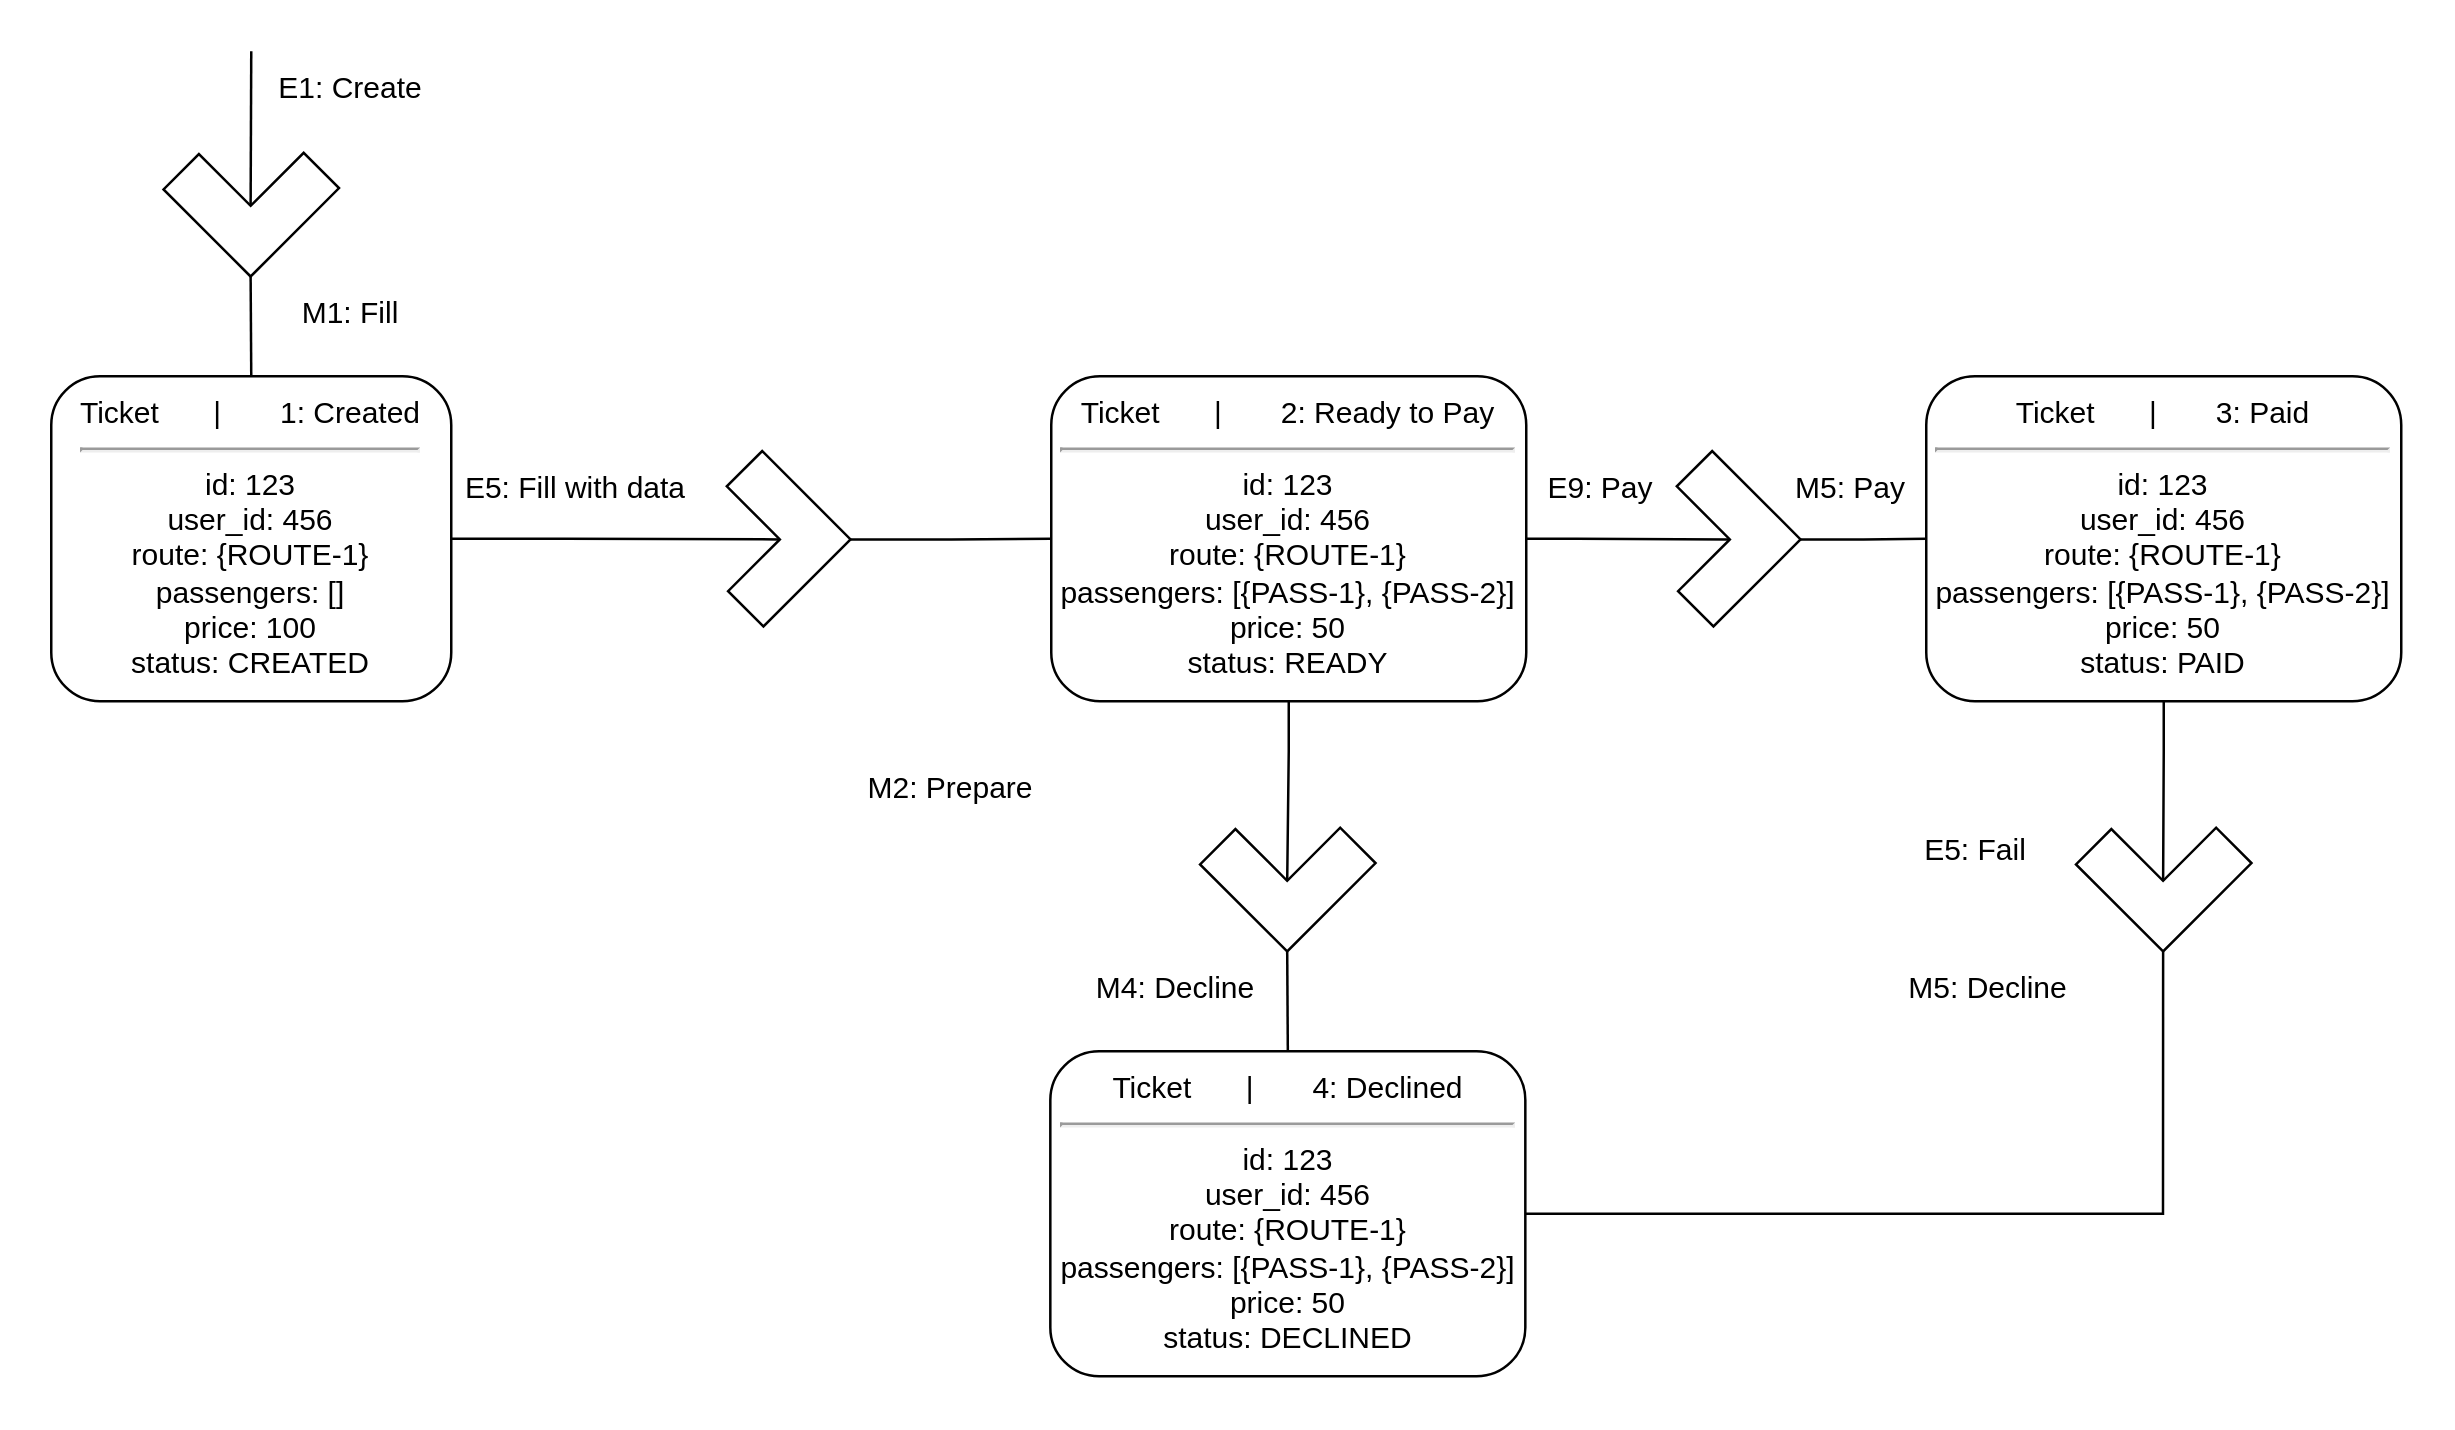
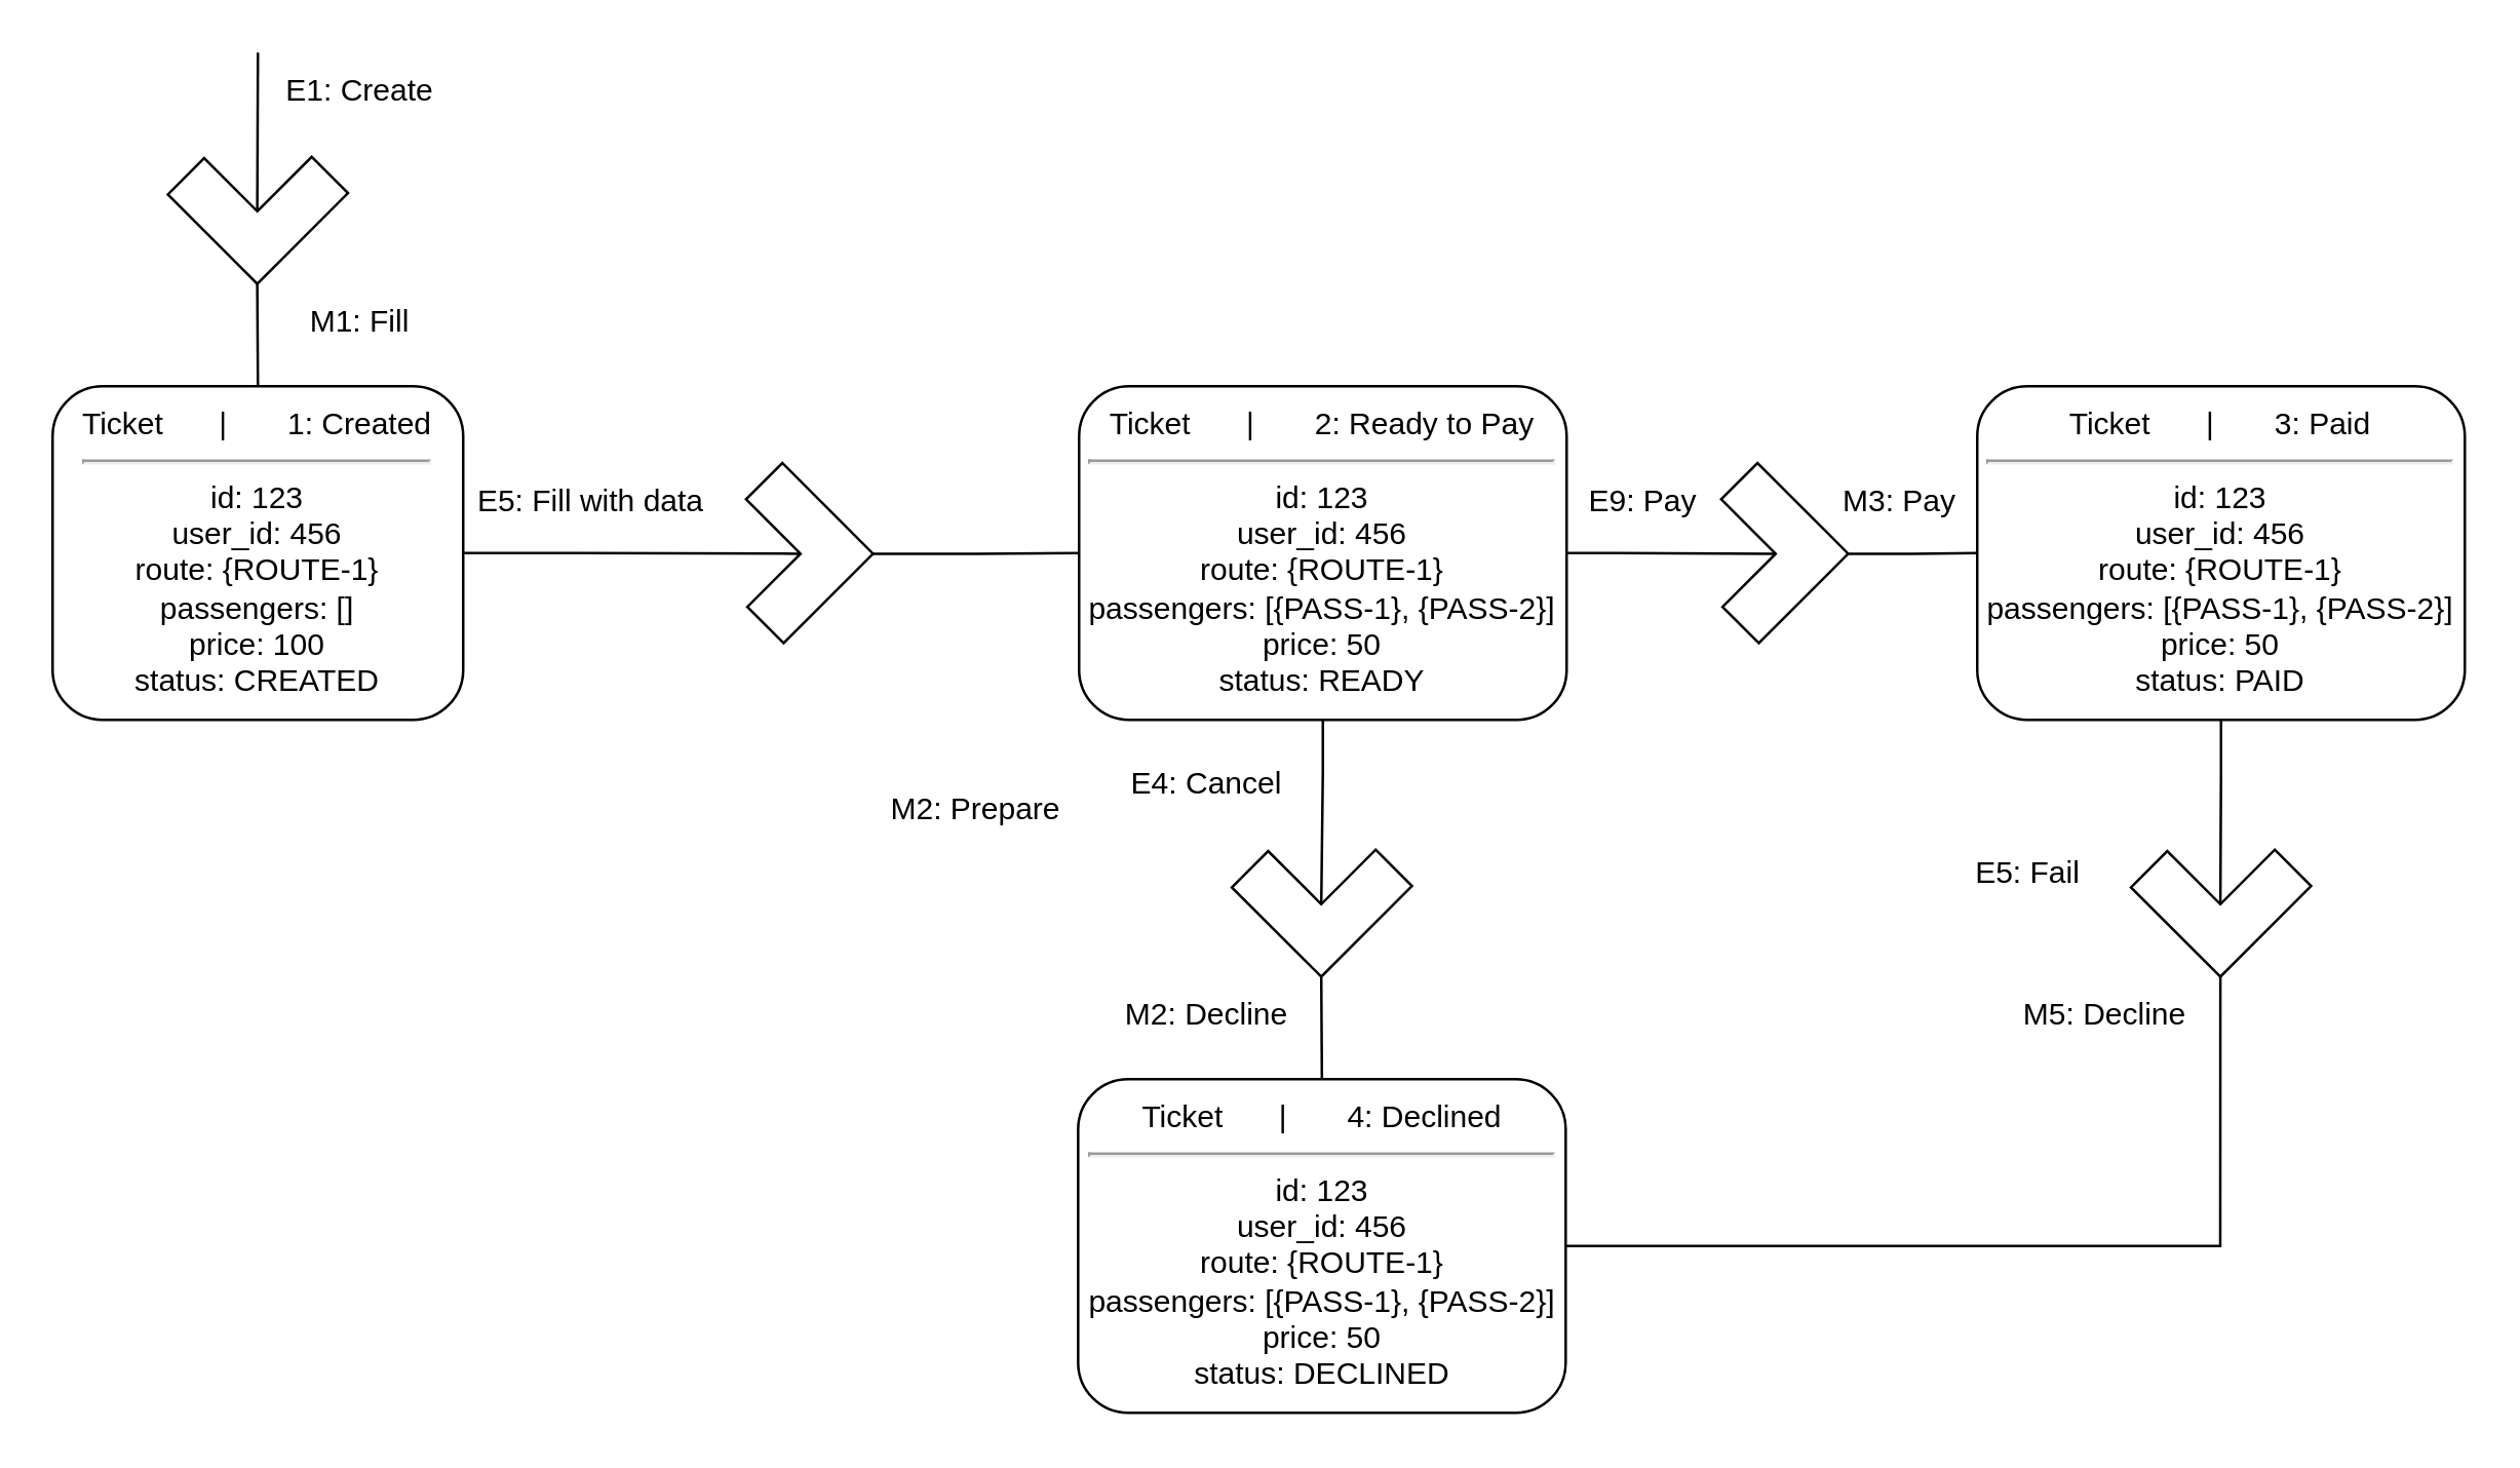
  <mxCell id="0" />
  <mxCell id="1" parent="0" />
  <mxCell id="2" value="Ticket&lt;span style=&quot;white-space: pre;&quot;&gt;&#09;&lt;/span&gt;|&lt;span style=&quot;white-space: pre;&quot;&gt;&#09;&lt;/span&gt;1: Created&lt;div&gt;&lt;hr&gt;id: 123&lt;/div&gt;&lt;div&gt;user_id: 456&lt;/div&gt;&lt;div&gt;route: {ROUTE-1}&lt;/div&gt;&lt;div&gt;passengers: []&lt;/div&gt;&lt;div&gt;price: 100&lt;/div&gt;&lt;div&gt;status: CREATED&lt;/div&gt;" style="rounded=1;whiteSpace=wrap;html=1;" vertex="1" parent="1"><mxGeometry x="20" y="150" width="160" height="130" as="geometry" /></mxCell>
  <mxCell id="3" style="edgeStyle=orthogonalEdgeStyle;rounded=0;orthogonalLoop=1;jettySize=auto;html=1;exitX=0;exitY=0;exitDx=0;exitDy=0;exitPerimeter=0;entryX=0;entryY=0.5;entryDx=0;entryDy=0;endArrow=none;endFill=0;" edge="1" parent="1" source="4" target="8"><mxGeometry relative="1" as="geometry" /></mxCell>
  <mxCell id="4" value="" style="shape=corner;whiteSpace=wrap;html=1;direction=west;rotation=-45;" vertex="1" parent="1"><mxGeometry x="280" y="190" width="49.27" height="50" as="geometry" /></mxCell>
  <mxCell id="5" style="edgeStyle=orthogonalEdgeStyle;rounded=0;orthogonalLoop=1;jettySize=auto;html=1;exitX=0;exitY=0;exitDx=0;exitDy=0;exitPerimeter=0;entryX=0;entryY=0.5;entryDx=0;entryDy=0;endArrow=none;endFill=0;" edge="1" parent="1" source="6" target="14"><mxGeometry relative="1" as="geometry" /></mxCell>
  <mxCell id="6" value="" style="shape=corner;whiteSpace=wrap;html=1;direction=west;rotation=-45;" vertex="1" parent="1"><mxGeometry x="660" y="190" width="49.27" height="50" as="geometry" /></mxCell>
  <mxCell id="7" style="edgeStyle=orthogonalEdgeStyle;rounded=0;orthogonalLoop=1;jettySize=auto;html=1;exitX=1;exitY=0.5;exitDx=0;exitDy=0;entryX=0;entryY=0;entryDx=20;entryDy=20;entryPerimeter=0;endArrow=none;endFill=0;" edge="1" parent="1" source="2" target="4"><mxGeometry relative="1" as="geometry" /></mxCell>
  <mxCell id="8" value="Ticket&lt;span style=&quot;white-space: pre;&quot;&gt;&#09;&lt;/span&gt;|&lt;span style=&quot;white-space: pre;&quot;&gt;&#09;&lt;/span&gt;2: Ready to Pay&lt;div&gt;&lt;hr&gt;id: 123&lt;/div&gt;&lt;div&gt;user_id: 456&lt;/div&gt;&lt;div&gt;route: {ROUTE-1}&lt;/div&gt;&lt;div&gt;passengers: [{PASS-1}, {PASS-2}]&lt;/div&gt;&lt;div&gt;price: 50&lt;/div&gt;&lt;div&gt;status: READY&lt;/div&gt;" style="rounded=1;whiteSpace=wrap;html=1;" vertex="1" parent="1"><mxGeometry x="420" y="150" width="190" height="130" as="geometry" /></mxCell>
  <mxCell id="9" value="E1: Create" style="text;html=1;align=center;verticalAlign=middle;whiteSpace=wrap;rounded=0;" vertex="1" parent="1"><mxGeometry x="100" y="20" width="80" height="30" as="geometry" /></mxCell>
  <mxCell id="10" style="edgeStyle=orthogonalEdgeStyle;rounded=0;orthogonalLoop=1;jettySize=auto;html=1;exitX=0;exitY=0;exitDx=0;exitDy=0;exitPerimeter=0;entryX=0.5;entryY=0;entryDx=0;entryDy=0;endArrow=none;endFill=0;" edge="1" parent="1" source="11" target="2"><mxGeometry relative="1" as="geometry" /></mxCell>
  <mxCell id="11" value="" style="shape=corner;whiteSpace=wrap;html=1;direction=west;rotation=45;" vertex="1" parent="1"><mxGeometry x="75.37" y="50" width="49.27" height="50" as="geometry" /></mxCell>
  <mxCell id="12" value="" style="endArrow=none;html=1;rounded=0;exitX=0;exitY=0;exitDx=20;exitDy=20;exitPerimeter=0;" edge="1" parent="1" source="11"><mxGeometry width="50" height="50" relative="1" as="geometry"><mxPoint x="120" y="40" as="sourcePoint" /><mxPoint x="100" y="20" as="targetPoint" /></mxGeometry></mxCell>
  <mxCell id="13" style="edgeStyle=orthogonalEdgeStyle;rounded=0;orthogonalLoop=1;jettySize=auto;html=1;exitX=1;exitY=0.5;exitDx=0;exitDy=0;entryX=0;entryY=0;entryDx=20;entryDy=20;entryPerimeter=0;endArrow=none;endFill=0;" edge="1" parent="1" source="8" target="6"><mxGeometry relative="1" as="geometry" /></mxCell>
  <mxCell id="14" value="Ticket&lt;span style=&quot;white-space: pre;&quot;&gt;&#09;&lt;/span&gt;|&lt;span style=&quot;white-space: pre;&quot;&gt;&#09;&lt;/span&gt;3: Paid&lt;div&gt;&lt;hr&gt;id: 123&lt;/div&gt;&lt;div&gt;user_id: 456&lt;/div&gt;&lt;div&gt;route: {ROUTE-1}&lt;/div&gt;&lt;div&gt;passengers: [{PASS-1}, {PASS-2}]&lt;/div&gt;&lt;div&gt;price: 50&lt;/div&gt;&lt;div&gt;status: PAID&lt;/div&gt;" style="rounded=1;whiteSpace=wrap;html=1;" vertex="1" parent="1"><mxGeometry x="770" y="150" width="190" height="130" as="geometry" /></mxCell>
  <mxCell id="15" style="edgeStyle=orthogonalEdgeStyle;rounded=0;orthogonalLoop=1;jettySize=auto;html=1;exitX=0;exitY=0;exitDx=0;exitDy=0;exitPerimeter=0;entryX=0.5;entryY=0;entryDx=0;entryDy=0;endArrow=none;endFill=0;" edge="1" parent="1" source="16" target="18"><mxGeometry relative="1" as="geometry" /></mxCell>
  <mxCell id="16" value="" style="shape=corner;whiteSpace=wrap;html=1;direction=west;rotation=45;" vertex="1" parent="1"><mxGeometry x="490" y="320" width="49.27" height="50" as="geometry" /></mxCell>
  <mxCell id="17" style="edgeStyle=orthogonalEdgeStyle;rounded=0;orthogonalLoop=1;jettySize=auto;html=1;exitX=0.5;exitY=1;exitDx=0;exitDy=0;entryX=0;entryY=0;entryDx=20;entryDy=20;entryPerimeter=0;endArrow=none;endFill=0;" edge="1" parent="1" source="8" target="16"><mxGeometry relative="1" as="geometry" /></mxCell>
  <mxCell id="18" value="Ticket&lt;span style=&quot;white-space: pre;&quot;&gt;&#09;&lt;/span&gt;|&lt;span style=&quot;white-space: pre;&quot;&gt;&#09;&lt;/span&gt;4: Declined&lt;div&gt;&lt;hr&gt;id: 123&lt;/div&gt;&lt;div&gt;user_id: 456&lt;/div&gt;&lt;div&gt;route: {ROUTE-1}&lt;/div&gt;&lt;div&gt;passengers: [{PASS-1}, {PASS-2}]&lt;/div&gt;&lt;div&gt;price: 50&lt;/div&gt;&lt;div&gt;status: DECLINED&lt;/div&gt;" style="rounded=1;whiteSpace=wrap;html=1;" vertex="1" parent="1"><mxGeometry x="419.63" y="420" width="190" height="130" as="geometry" /></mxCell>
  <mxCell id="19" value="M1: Fill" style="text;html=1;align=center;verticalAlign=middle;whiteSpace=wrap;rounded=0;" vertex="1" parent="1"><mxGeometry x="100" y="110" width="80" height="30" as="geometry" /></mxCell>
  <mxCell id="20" value="E5: Fill with data" style="text;html=1;align=center;verticalAlign=middle;whiteSpace=wrap;rounded=0;" vertex="1" parent="1"><mxGeometry x="180" y="180" width="100" height="30" as="geometry" /></mxCell>
  <mxCell id="21" value="M2: Prepare" style="text;html=1;align=center;verticalAlign=middle;whiteSpace=wrap;rounded=0;" vertex="1" parent="1"><mxGeometry x="340" y="300" width="80" height="30" as="geometry" /></mxCell>
- <mxCell id="23" value="M4: Decline" style="text;html=1;align=center;verticalAlign=middle;whiteSpace=wrap;rounded=0;" vertex="1" parent="1"><mxGeometry x="430" y="380" width="80" height="30" as="geometry" /></mxCell>
+ <mxCell id="22" value="E4: Cancel" style="text;html=1;align=center;verticalAlign=middle;whiteSpace=wrap;rounded=0;" vertex="1" parent="1"><mxGeometry x="430" y="290" width="80" height="30" as="geometry" /></mxCell>
+ <mxCell id="23" value="M2: Decline" style="text;html=1;align=center;verticalAlign=middle;whiteSpace=wrap;rounded=0;" vertex="1" parent="1"><mxGeometry x="430" y="380" width="80" height="30" as="geometry" /></mxCell>
  <mxCell id="24" value="E9: Pay" style="text;html=1;align=center;verticalAlign=middle;whiteSpace=wrap;rounded=0;" vertex="1" parent="1"><mxGeometry x="610" y="180" width="60" height="30" as="geometry" /></mxCell>
- <mxCell id="25" value="M5: Pay" style="text;html=1;align=center;verticalAlign=middle;whiteSpace=wrap;rounded=0;" vertex="1" parent="1"><mxGeometry x="710" y="180" width="60" height="30" as="geometry" /></mxCell>
+ <mxCell id="25" value="M3: Pay" style="text;html=1;align=center;verticalAlign=middle;whiteSpace=wrap;rounded=0;" vertex="1" parent="1"><mxGeometry x="710" y="180" width="60" height="30" as="geometry" /></mxCell>
  <mxCell id="26" style="edgeStyle=orthogonalEdgeStyle;rounded=0;orthogonalLoop=1;jettySize=auto;html=1;exitX=0;exitY=0;exitDx=0;exitDy=0;exitPerimeter=0;entryX=1;entryY=0.5;entryDx=0;entryDy=0;endArrow=none;endFill=0;" edge="1" parent="1" source="27" target="18"><mxGeometry relative="1" as="geometry" /></mxCell>
  <mxCell id="27" value="" style="shape=corner;whiteSpace=wrap;html=1;direction=west;rotation=45;" vertex="1" parent="1"><mxGeometry x="840.37" y="320" width="49.27" height="50" as="geometry" /></mxCell>
  <mxCell id="28" value="E5: Fail" style="text;html=1;align=center;verticalAlign=middle;whiteSpace=wrap;rounded=0;" vertex="1" parent="1"><mxGeometry x="750" y="325" width="80" height="30" as="geometry" /></mxCell>
- <mxCell id="29" value="M5: Decline" style="text;html=1;align=center;verticalAlign=middle;whiteSpace=wrap;rounded=0;" vertex="1" parent="1"><mxGeometry x="755" y="380" width="80" height="30" as="geometry" /></mxCell>
+ <mxCell id="29" value="M5: Decline" style="text;html=1;align=center;verticalAlign=middle;whiteSpace=wrap;rounded=0;" vertex="1" parent="1"><mxGeometry x="780" y="380" width="80" height="30" as="geometry" /></mxCell>
  <mxCell id="30" style="edgeStyle=orthogonalEdgeStyle;rounded=0;orthogonalLoop=1;jettySize=auto;html=1;exitX=0.5;exitY=1;exitDx=0;exitDy=0;entryX=0;entryY=0;entryDx=20;entryDy=20;entryPerimeter=0;endArrow=none;endFill=0;" edge="1" parent="1" source="14" target="27"><mxGeometry relative="1" as="geometry" /></mxCell>
